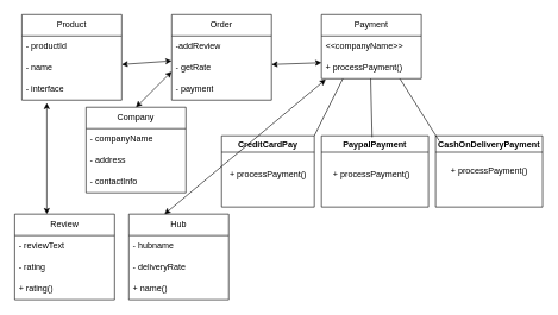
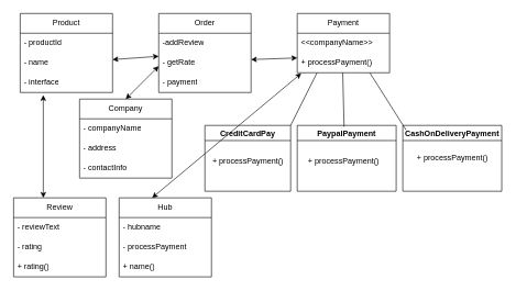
  <mxCell id="0" />
  <mxCell id="1" parent="0" />
  <mxCell id="2" value="Product" style="swimlane;fontStyle=0;childLayout=stackLayout;horizontal=1;startSize=30;horizontalStack=0;resizeParent=1;resizeParentMax=0;resizeLast=0;collapsible=1;marginBottom=0;whiteSpace=wrap;html=1;" vertex="1" parent="1"><mxGeometry x="30" y="20" width="140" height="120" as="geometry" /></mxCell>
  <mxCell id="3" value="- productId" style="text;strokeColor=none;fillColor=none;align=left;verticalAlign=middle;spacingLeft=4;spacingRight=4;overflow=hidden;points=[[0,0.5],[1,0.5]];portConstraint=eastwest;rotatable=0;whiteSpace=wrap;html=1;" vertex="1" parent="2"><mxGeometry y="30" width="140" height="30" as="geometry" /></mxCell>
  <mxCell id="4" value="- name" style="text;strokeColor=none;fillColor=none;align=left;verticalAlign=middle;spacingLeft=4;spacingRight=4;overflow=hidden;points=[[0,0.5],[1,0.5]];portConstraint=eastwest;rotatable=0;whiteSpace=wrap;html=1;" vertex="1" parent="2"><mxGeometry y="60" width="140" height="30" as="geometry" /></mxCell>
  <mxCell id="5" value="- interface" style="text;strokeColor=none;fillColor=none;align=left;verticalAlign=middle;spacingLeft=4;spacingRight=4;overflow=hidden;points=[[0,0.5],[1,0.5]];portConstraint=eastwest;rotatable=0;whiteSpace=wrap;html=1;" vertex="1" parent="2"><mxGeometry y="90" width="140" height="30" as="geometry" /></mxCell>
  <mxCell id="6" value="" style="endArrow=classic;startArrow=classic;html=1;rounded=0;" edge="1" parent="1" target="7"><mxGeometry width="50" height="50" relative="1" as="geometry"><mxPoint x="170" y="90" as="sourcePoint" /><mxPoint x="260" y="90" as="targetPoint" /></mxGeometry></mxCell>
  <mxCell id="7" value="Order" style="swimlane;fontStyle=0;childLayout=stackLayout;horizontal=1;startSize=30;horizontalStack=0;resizeParent=1;resizeParentMax=0;resizeLast=0;collapsible=1;marginBottom=0;whiteSpace=wrap;html=1;" vertex="1" parent="1"><mxGeometry x="240" y="20" width="140" height="120" as="geometry" /></mxCell>
  <mxCell id="8" value="-addReview" style="text;strokeColor=none;fillColor=none;align=left;verticalAlign=middle;spacingLeft=4;spacingRight=4;overflow=hidden;points=[[0,0.5],[1,0.5]];portConstraint=eastwest;rotatable=0;whiteSpace=wrap;html=1;" vertex="1" parent="7"><mxGeometry y="30" width="140" height="30" as="geometry" /></mxCell>
  <mxCell id="9" value="- getRate" style="text;strokeColor=none;fillColor=none;align=left;verticalAlign=middle;spacingLeft=4;spacingRight=4;overflow=hidden;points=[[0,0.5],[1,0.5]];portConstraint=eastwest;rotatable=0;whiteSpace=wrap;html=1;" vertex="1" parent="7"><mxGeometry y="60" width="140" height="30" as="geometry" /></mxCell>
  <mxCell id="10" value="- payment" style="text;strokeColor=none;fillColor=none;align=left;verticalAlign=middle;spacingLeft=4;spacingRight=4;overflow=hidden;points=[[0,0.5],[1,0.5]];portConstraint=eastwest;rotatable=0;whiteSpace=wrap;html=1;" vertex="1" parent="7"><mxGeometry y="90" width="140" height="30" as="geometry" /></mxCell>
  <mxCell id="11" value="Payment" style="swimlane;fontStyle=0;childLayout=stackLayout;horizontal=1;startSize=30;horizontalStack=0;resizeParent=1;resizeParentMax=0;resizeLast=0;collapsible=1;marginBottom=0;whiteSpace=wrap;html=1;" vertex="1" parent="1"><mxGeometry x="450" y="20" width="140" height="90" as="geometry" /></mxCell>
  <mxCell id="12" value="&amp;lt;&amp;lt;companyName&amp;gt;&amp;gt;" style="text;strokeColor=none;fillColor=none;align=left;verticalAlign=middle;spacingLeft=4;spacingRight=4;overflow=hidden;points=[[0,0.5],[1,0.5]];portConstraint=eastwest;rotatable=0;whiteSpace=wrap;html=1;" vertex="1" parent="11"><mxGeometry y="30" width="140" height="30" as="geometry" /></mxCell>
  <mxCell id="13" value="+ processPayment()" style="text;strokeColor=none;fillColor=none;align=left;verticalAlign=middle;spacingLeft=4;spacingRight=4;overflow=hidden;points=[[0,0.5],[1,0.5]];portConstraint=eastwest;rotatable=0;whiteSpace=wrap;html=1;" vertex="1" parent="11"><mxGeometry y="60" width="140" height="30" as="geometry" /></mxCell>
  <mxCell id="14" value="" style="endArrow=classic;startArrow=classic;html=1;rounded=0;entryX=0;entryY=0.75;entryDx=0;entryDy=0;" edge="1" parent="1" target="11"><mxGeometry width="50" height="50" relative="1" as="geometry"><mxPoint x="380" y="90" as="sourcePoint" /><mxPoint x="430" y="40" as="targetPoint" /></mxGeometry></mxCell>
  <mxCell id="15" value="CreditCardPay" style="swimlane;whiteSpace=wrap;html=1;" vertex="1" parent="1"><mxGeometry x="310" y="190" width="130" height="100" as="geometry"><mxRectangle x="320" y="200" width="120" height="30" as="alternateBounds" /></mxGeometry></mxCell>
  <mxCell id="16" value="+ processPayment()" style="text;html=1;align=center;verticalAlign=middle;resizable=0;points=[];autosize=1;strokeColor=none;fillColor=none;" vertex="1" parent="15"><mxGeometry y="40" width="130" height="30" as="geometry" /></mxCell>
  <mxCell id="17" value="PaypalPayment" style="swimlane;whiteSpace=wrap;html=1;startSize=23;" vertex="1" parent="1"><mxGeometry x="450" y="190" width="150" height="100" as="geometry" /></mxCell>
  <mxCell id="18" value="+ processPayment()" style="text;html=1;align=center;verticalAlign=middle;resizable=0;points=[];autosize=1;strokeColor=none;fillColor=none;" vertex="1" parent="17"><mxGeometry x="5" y="40" width="130" height="30" as="geometry" /></mxCell>
  <mxCell id="19" value="CashOnDeliveryPayment" style="swimlane;whiteSpace=wrap;html=1;" vertex="1" parent="1"><mxGeometry x="610" y="190" width="150" height="100" as="geometry" /></mxCell>
  <mxCell id="20" value="+ processPayment()" style="text;html=1;align=center;verticalAlign=middle;resizable=0;points=[];autosize=1;strokeColor=none;fillColor=none;" vertex="1" parent="19"><mxGeometry x="10" y="35" width="130" height="30" as="geometry" /></mxCell>
  <mxCell id="21" value="" style="endArrow=none;html=1;rounded=0;exitX=1;exitY=0;exitDx=0;exitDy=0;" edge="1" parent="1" source="15"><mxGeometry width="50" height="50" relative="1" as="geometry"><mxPoint x="430" y="160" as="sourcePoint" /><mxPoint x="480" y="110" as="targetPoint" /></mxGeometry></mxCell>
  <mxCell id="22" value="" style="endArrow=none;html=1;rounded=0;exitX=0.547;exitY=0.02;exitDx=0;exitDy=0;exitPerimeter=0;" edge="1" parent="1"><mxGeometry width="50" height="50" relative="1" as="geometry"><mxPoint x="521.02" y="192" as="sourcePoint" /><mxPoint x="518.97" y="110" as="targetPoint" /></mxGeometry></mxCell>
  <mxCell id="23" value="" style="endArrow=none;html=1;rounded=0;exitX=0.033;exitY=0.07;exitDx=0;exitDy=0;exitPerimeter=0;" edge="1" parent="1" source="19"><mxGeometry width="50" height="50" relative="1" as="geometry"><mxPoint x="510" y="160" as="sourcePoint" /><mxPoint x="560" y="110" as="targetPoint" /></mxGeometry></mxCell>
  <mxCell id="24" value="Hub" style="swimlane;fontStyle=0;childLayout=stackLayout;horizontal=1;startSize=30;horizontalStack=0;resizeParent=1;resizeParentMax=0;resizeLast=0;collapsible=1;marginBottom=0;whiteSpace=wrap;html=1;" vertex="1" parent="1"><mxGeometry x="180" y="300" width="140" height="120" as="geometry" /></mxCell>
  <mxCell id="25" value="- hubname" style="text;strokeColor=none;fillColor=none;align=left;verticalAlign=middle;spacingLeft=4;spacingRight=4;overflow=hidden;points=[[0,0.5],[1,0.5]];portConstraint=eastwest;rotatable=0;whiteSpace=wrap;html=1;" vertex="1" parent="24"><mxGeometry y="30" width="140" height="30" as="geometry" /></mxCell>
- <mxCell id="26" value="- deliveryRate" style="text;strokeColor=none;fillColor=none;align=left;verticalAlign=middle;spacingLeft=4;spacingRight=4;overflow=hidden;points=[[0,0.5],[1,0.5]];portConstraint=eastwest;rotatable=0;whiteSpace=wrap;html=1;" vertex="1" parent="24"><mxGeometry y="60" width="140" height="30" as="geometry" /></mxCell>
+ <mxCell id="26" value="- processPayment" style="text;strokeColor=none;fillColor=none;align=left;verticalAlign=middle;spacingLeft=4;spacingRight=4;overflow=hidden;points=[[0,0.5],[1,0.5]];portConstraint=eastwest;rotatable=0;whiteSpace=wrap;html=1;" vertex="1" parent="24"><mxGeometry y="60" width="140" height="30" as="geometry" /></mxCell>
  <mxCell id="27" value="+ name()" style="text;strokeColor=none;fillColor=none;align=left;verticalAlign=middle;spacingLeft=4;spacingRight=4;overflow=hidden;points=[[0,0.5],[1,0.5]];portConstraint=eastwest;rotatable=0;whiteSpace=wrap;html=1;" vertex="1" parent="24"><mxGeometry y="90" width="140" height="30" as="geometry" /></mxCell>
  <mxCell id="28" value="Review" style="swimlane;fontStyle=0;childLayout=stackLayout;horizontal=1;startSize=30;horizontalStack=0;resizeParent=1;resizeParentMax=0;resizeLast=0;collapsible=1;marginBottom=0;whiteSpace=wrap;html=1;" vertex="1" parent="1"><mxGeometry x="20" y="300" width="140" height="120" as="geometry" /></mxCell>
  <mxCell id="29" value="- reviewText" style="text;strokeColor=none;fillColor=none;align=left;verticalAlign=middle;spacingLeft=4;spacingRight=4;overflow=hidden;points=[[0,0.5],[1,0.5]];portConstraint=eastwest;rotatable=0;whiteSpace=wrap;html=1;" vertex="1" parent="28"><mxGeometry y="30" width="140" height="30" as="geometry" /></mxCell>
  <mxCell id="30" value="- rating" style="text;strokeColor=none;fillColor=none;align=left;verticalAlign=middle;spacingLeft=4;spacingRight=4;overflow=hidden;points=[[0,0.5],[1,0.5]];portConstraint=eastwest;rotatable=0;whiteSpace=wrap;html=1;" vertex="1" parent="28"><mxGeometry y="60" width="140" height="30" as="geometry" /></mxCell>
  <mxCell id="31" value="+ rating()" style="text;strokeColor=none;fillColor=none;align=left;verticalAlign=middle;spacingLeft=4;spacingRight=4;overflow=hidden;points=[[0,0.5],[1,0.5]];portConstraint=eastwest;rotatable=0;whiteSpace=wrap;html=1;" vertex="1" parent="28"><mxGeometry y="90" width="140" height="30" as="geometry" /></mxCell>
  <mxCell id="32" value="" style="endArrow=classic;startArrow=classic;html=1;rounded=0;entryX=0.043;entryY=1.033;entryDx=0;entryDy=0;entryPerimeter=0;" edge="1" parent="1" target="13"><mxGeometry width="50" height="50" relative="1" as="geometry"><mxPoint x="230" y="300" as="sourcePoint" /><mxPoint x="440" y="310" as="targetPoint" /></mxGeometry></mxCell>
  <mxCell id="33" value="Company" style="swimlane;fontStyle=0;childLayout=stackLayout;horizontal=1;startSize=30;horizontalStack=0;resizeParent=1;resizeParentMax=0;resizeLast=0;collapsible=1;marginBottom=0;whiteSpace=wrap;html=1;" vertex="1" parent="1"><mxGeometry x="120" y="150" width="140" height="120" as="geometry" /></mxCell>
  <mxCell id="34" value="- companyName" style="text;strokeColor=none;fillColor=none;align=left;verticalAlign=middle;spacingLeft=4;spacingRight=4;overflow=hidden;points=[[0,0.5],[1,0.5]];portConstraint=eastwest;rotatable=0;whiteSpace=wrap;html=1;" vertex="1" parent="33"><mxGeometry y="30" width="140" height="30" as="geometry" /></mxCell>
  <mxCell id="35" value="- address" style="text;strokeColor=none;fillColor=none;align=left;verticalAlign=middle;spacingLeft=4;spacingRight=4;overflow=hidden;points=[[0,0.5],[1,0.5]];portConstraint=eastwest;rotatable=0;whiteSpace=wrap;html=1;" vertex="1" parent="33"><mxGeometry y="60" width="140" height="30" as="geometry" /></mxCell>
  <mxCell id="36" value="- contactInfo" style="text;strokeColor=none;fillColor=none;align=left;verticalAlign=middle;spacingLeft=4;spacingRight=4;overflow=hidden;points=[[0,0.5],[1,0.5]];portConstraint=eastwest;rotatable=0;whiteSpace=wrap;html=1;" vertex="1" parent="33"><mxGeometry y="90" width="140" height="30" as="geometry" /></mxCell>
  <mxCell id="37" value="" style="endArrow=classic;startArrow=classic;html=1;rounded=0;" edge="1" parent="1"><mxGeometry width="50" height="50" relative="1" as="geometry"><mxPoint x="190" y="150" as="sourcePoint" /><mxPoint x="240" y="100" as="targetPoint" /><Array as="points"><mxPoint x="220" y="120" /></Array></mxGeometry></mxCell>
  <mxCell id="38" value="" style="endArrow=classic;startArrow=classic;html=1;rounded=0;entryX=0.25;entryY=1.133;entryDx=0;entryDy=0;entryPerimeter=0;" edge="1" parent="1" target="5"><mxGeometry width="50" height="50" relative="1" as="geometry"><mxPoint x="65" y="300" as="sourcePoint" /><mxPoint x="76" y="145" as="targetPoint" /></mxGeometry></mxCell>
